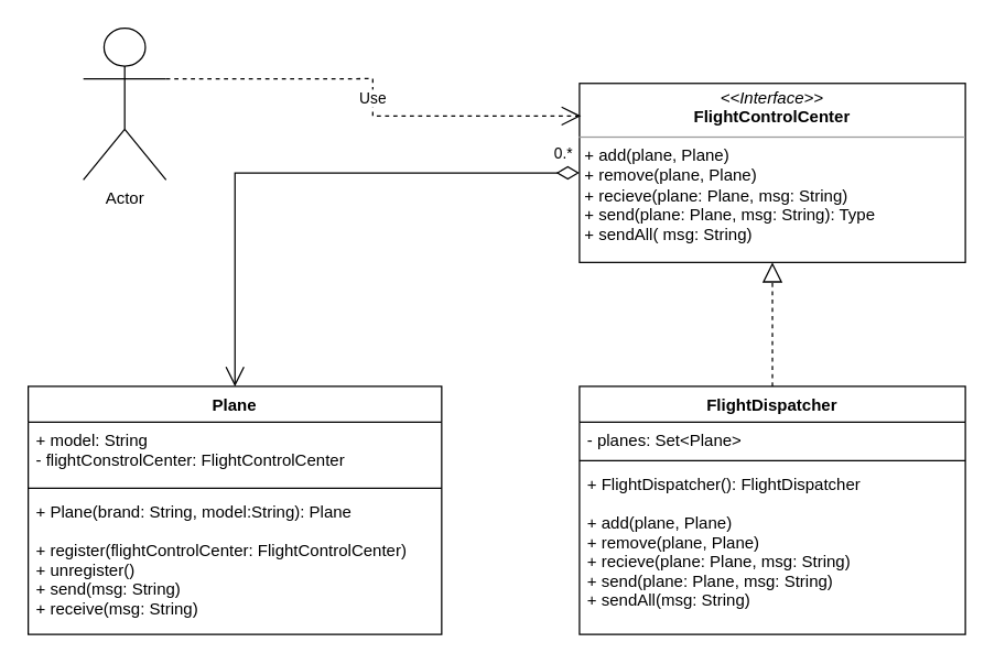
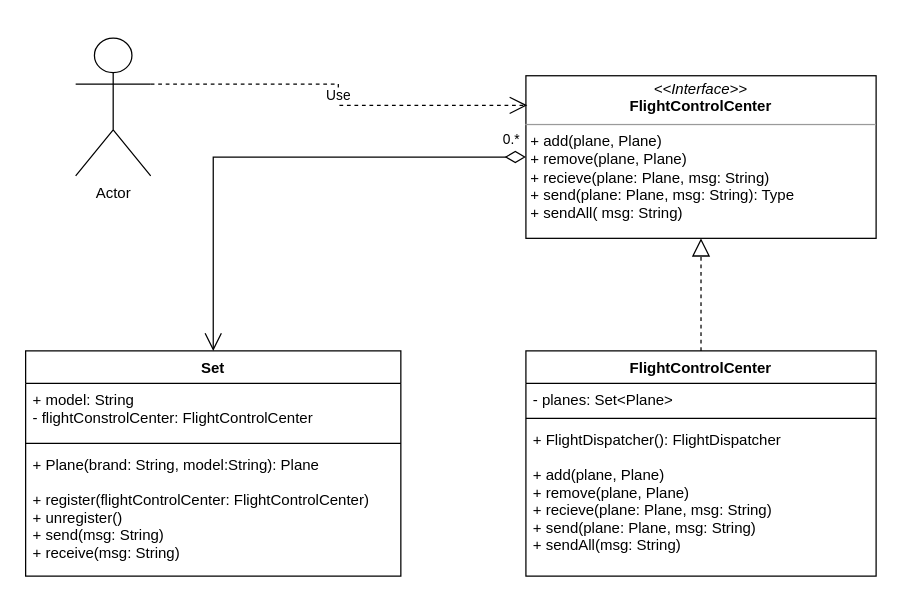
  <mxCell id="0" />
  <mxCell id="1" parent="0" />
  <mxCell id="2" value="&lt;p style=&quot;margin:0px;margin-top:4px;text-align:center;&quot;&gt;&lt;i&gt;&amp;lt;&amp;lt;Interface&amp;gt;&amp;gt;&lt;/i&gt;&lt;br&gt;&lt;b&gt;FlightControlCenter&lt;/b&gt;&lt;/p&gt;&lt;hr size=&quot;1&quot;&gt;&lt;p style=&quot;margin:0px;margin-left:4px;&quot;&gt;+ add(plane, Plane)&lt;br style=&quot;padding: 0px; margin: 0px;&quot;&gt;+ remove(plane, Plane)&lt;br&gt;&lt;/p&gt;&lt;p style=&quot;margin:0px;margin-left:4px;&quot;&gt;+ recieve(plane: Plane, msg: String)&lt;br&gt;+ send(plane: Plane, msg: String): Type&lt;/p&gt;&lt;p style=&quot;margin:0px;margin-left:4px;&quot;&gt;+ sendAll( msg: String)&lt;br&gt;&lt;/p&gt;" style="verticalAlign=top;align=left;overflow=fill;fontSize=12;fontFamily=Helvetica;html=1;" parent="1" vertex="1"><mxGeometry x="420" y="60" width="280" height="130" as="geometry" /></mxCell>
- <mxCell id="3" value="Actor" style="shape=umlActor;verticalLabelPosition=bottom;verticalAlign=top;html=1;outlineConnect=0;" parent="1" vertex="1"><mxGeometry x="60" y="20" width="60" height="110" as="geometry" /></mxCell>
- <mxCell id="4" value="FlightDispatcher" style="swimlane;fontStyle=1;align=center;verticalAlign=top;childLayout=stackLayout;horizontal=1;startSize=26;horizontalStack=0;resizeParent=1;resizeParentMax=0;resizeLast=0;collapsible=1;marginBottom=0;" parent="1" vertex="1"><mxGeometry x="420" y="280" width="280" height="180" as="geometry" /></mxCell>
+ <mxCell id="3" value="Actor" style="shape=umlActor;verticalLabelPosition=bottom;verticalAlign=top;html=1;outlineConnect=0;" parent="1" vertex="1"><mxGeometry x="60" y="30" width="60" height="110" as="geometry" /></mxCell>
+ <mxCell id="4" value="FlightControlCenter" style="swimlane;fontStyle=1;align=center;verticalAlign=top;childLayout=stackLayout;horizontal=1;startSize=26;horizontalStack=0;resizeParent=1;resizeParentMax=0;resizeLast=0;collapsible=1;marginBottom=0;" parent="1" vertex="1"><mxGeometry x="420" y="280" width="280" height="180" as="geometry" /></mxCell>
  <mxCell id="5" value="- planes: Set&lt;Plane&gt;" style="text;strokeColor=none;fillColor=none;align=left;verticalAlign=top;spacingLeft=4;spacingRight=4;overflow=hidden;rotatable=0;points=[[0,0.5],[1,0.5]];portConstraint=eastwest;" parent="4" vertex="1"><mxGeometry y="26" width="280" height="24" as="geometry" /></mxCell>
  <mxCell id="6" value="" style="line;strokeWidth=1;fillColor=none;align=left;verticalAlign=middle;spacingTop=-1;spacingLeft=3;spacingRight=3;rotatable=0;labelPosition=right;points=[];portConstraint=eastwest;strokeColor=inherit;" parent="4" vertex="1"><mxGeometry y="50" width="280" height="8" as="geometry" /></mxCell>
  <mxCell id="7" value="+ FlightDispatcher(): FlightDispatcher&#10;&#10;+ add(plane, Plane)&#10;+ remove(plane, Plane)&#10;+ recieve(plane: Plane, msg: String)&#10;+ send(plane: Plane, msg: String)&#10;+ sendAll(msg: String)" style="text;strokeColor=none;fillColor=none;align=left;verticalAlign=top;spacingLeft=4;spacingRight=4;overflow=hidden;rotatable=0;points=[[0,0.5],[1,0.5]];portConstraint=eastwest;" parent="4" vertex="1"><mxGeometry y="58" width="280" height="122" as="geometry" /></mxCell>
  <mxCell id="8" value="" style="endArrow=block;dashed=1;endFill=0;endSize=12;html=1;rounded=0;exitX=0.5;exitY=0;exitDx=0;exitDy=0;" parent="1" source="4" target="2" edge="1"><mxGeometry width="160" relative="1" as="geometry"><mxPoint x="480" y="80" as="sourcePoint" /><mxPoint x="640" y="80" as="targetPoint" /></mxGeometry></mxCell>
- <mxCell id="9" value="Plane" style="swimlane;fontStyle=1;align=center;verticalAlign=top;childLayout=stackLayout;horizontal=1;startSize=26;horizontalStack=0;resizeParent=1;resizeParentMax=0;resizeLast=0;collapsible=1;marginBottom=0;" parent="1" vertex="1"><mxGeometry x="20" y="280" width="300" height="180" as="geometry" /></mxCell>
+ <mxCell id="9" value="Set" style="swimlane;fontStyle=1;align=center;verticalAlign=top;childLayout=stackLayout;horizontal=1;startSize=26;horizontalStack=0;resizeParent=1;resizeParentMax=0;resizeLast=0;collapsible=1;marginBottom=0;" parent="1" vertex="1"><mxGeometry x="20" y="280" width="300" height="180" as="geometry" /></mxCell>
  <mxCell id="10" value="+ model: String&#10;- flightConstrolCenter: FlightControlCenter" style="text;strokeColor=none;fillColor=none;align=left;verticalAlign=top;spacingLeft=4;spacingRight=4;overflow=hidden;rotatable=0;points=[[0,0.5],[1,0.5]];portConstraint=eastwest;" parent="9" vertex="1"><mxGeometry y="26" width="300" height="44" as="geometry" /></mxCell>
  <mxCell id="11" value="" style="line;strokeWidth=1;fillColor=none;align=left;verticalAlign=middle;spacingTop=-1;spacingLeft=3;spacingRight=3;rotatable=0;labelPosition=right;points=[];portConstraint=eastwest;strokeColor=inherit;" parent="9" vertex="1"><mxGeometry y="70" width="300" height="8" as="geometry" /></mxCell>
  <mxCell id="12" value="+ Plane(brand: String, model:String): Plane&#10;&#10;+ register(flightControlCenter: FlightControlCenter)&#10;+ unregister()&#10;+ send(msg: String)&#10;+ receive(msg: String)" style="text;strokeColor=none;fillColor=none;align=left;verticalAlign=top;spacingLeft=4;spacingRight=4;overflow=hidden;rotatable=0;points=[[0,0.5],[1,0.5]];portConstraint=eastwest;" parent="9" vertex="1"><mxGeometry y="78" width="300" height="102" as="geometry" /></mxCell>
  <mxCell id="13" value="Use" style="endArrow=open;endSize=12;dashed=1;html=1;rounded=0;exitX=1;exitY=0.333;exitDx=0;exitDy=0;exitPerimeter=0;entryX=0.004;entryY=0.182;entryDx=0;entryDy=0;entryPerimeter=0;edgeStyle=orthogonalEdgeStyle;" parent="1" source="3" target="2" edge="1"><mxGeometry width="160" relative="1" as="geometry"><mxPoint x="-10" y="240" as="sourcePoint" /><mxPoint x="150" y="240" as="targetPoint" /></mxGeometry></mxCell>
  <mxCell id="14" value="0.*" style="endArrow=open;html=1;endSize=12;startArrow=diamondThin;startSize=14;startFill=0;edgeStyle=orthogonalEdgeStyle;align=left;verticalAlign=bottom;rounded=0;exitX=0;exitY=0.5;exitDx=0;exitDy=0;" parent="1" source="2" target="9" edge="1"><mxGeometry x="-0.901" y="-5" relative="1" as="geometry"><mxPoint x="270" y="250" as="sourcePoint" /><mxPoint x="430" y="250" as="targetPoint" /><mxPoint as="offset" /></mxGeometry></mxCell>
